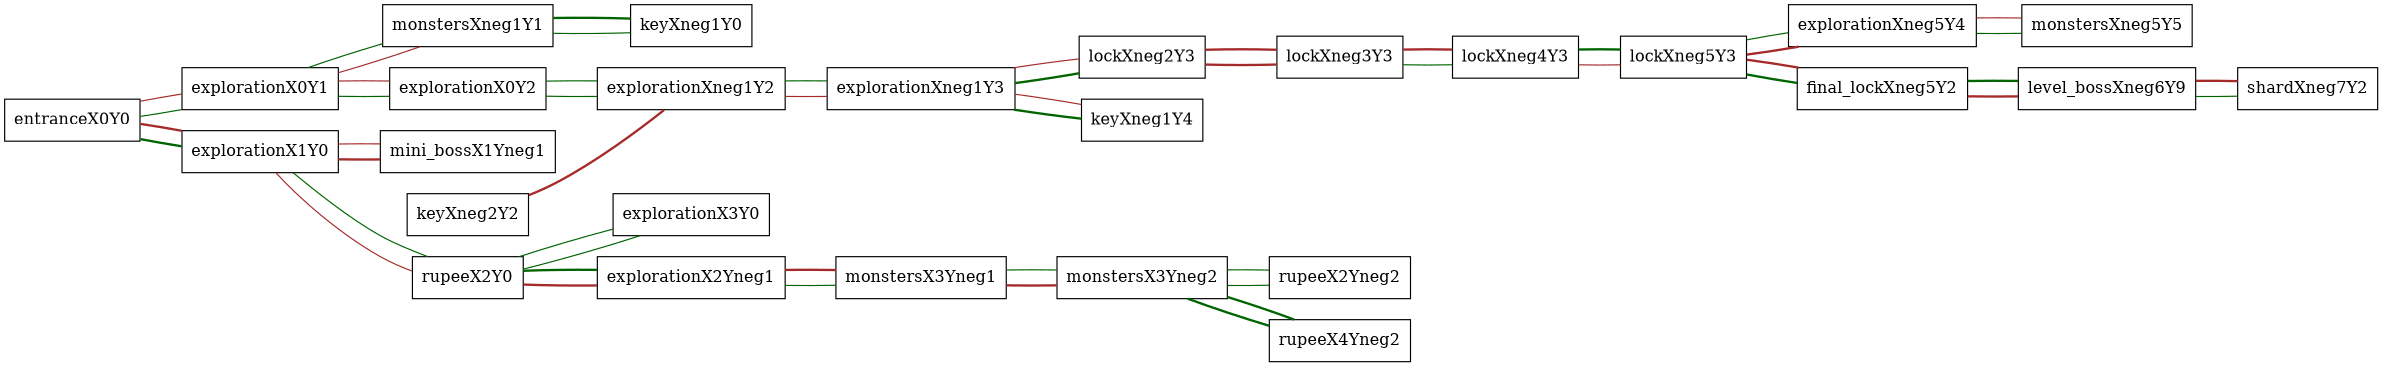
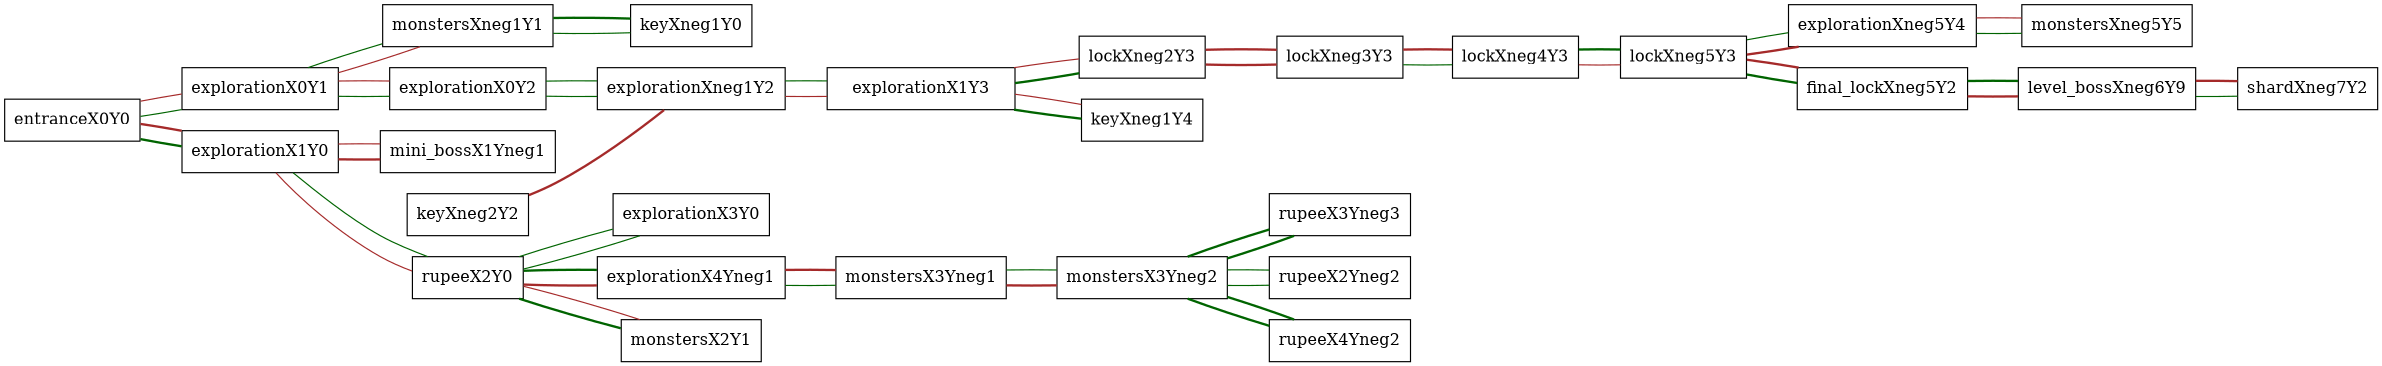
  graph {
    rankdir=LR
    node [shape=box]
    edge [color=darkgreen style=solid]
    entranceX0Y0
    explorationX0Y1
    explorationX1Y0
    monstersXneg1Y1
    explorationX0Y2
    rupeeX2Y0
    mini_bossX1Yneg1
    keyXneg1Y0
    explorationXneg1Y2
-   explorationXneg1Y3
+   explorationXneg1Y3 [label=explorationX1Y3]
    keyXneg1Y4
    lockXneg2Y3
    keyXneg2Y2
    lockXneg3Y3
+   monstersX2Y1
    explorationX3Y0
-   explorationX2Yneg1
+   explorationX2Yneg1 [label=explorationX4Yneg1]
    monstersX3Yneg1
    monstersX3Yneg2
    rupeeX2Yneg2
    rupeeX4Yneg2
+   rupeeX3Yneg3
    lockXneg4Y3
    lockXneg5Y3
    explorationXneg5Y4
    final_lockXneg5Y2
    monstersXneg5Y5
    n28 [label=level_bossXneg6Y9]
    shardXneg7Y2
    entranceX0Y0 -- explorationX0Y1
    entranceX0Y0 -- explorationX1Y0 [style=bold]
    explorationX0Y1 -- entranceX0Y0 [color=brown]
    explorationX0Y1 -- monstersXneg1Y1 [color=brown]
    explorationX0Y1 -- explorationX0Y2
    explorationX1Y0 -- entranceX0Y0 [color=brown style=bold]
    explorationX1Y0 -- rupeeX2Y0 [color=brown]
    explorationX1Y0 -- mini_bossX1Yneg1 [color=brown style=bold]
    monstersXneg1Y1 -- explorationX0Y1
    monstersXneg1Y1 -- keyXneg1Y0
    explorationX0Y2 -- explorationX0Y1 [color=brown]
    explorationX0Y2 -- explorationXneg1Y2
    rupeeX2Y0 -- explorationX1Y0
+   rupeeX2Y0 -- monstersX2Y1 [style=bold]
    rupeeX2Y0 -- explorationX3Y0
    rupeeX2Y0 -- explorationX2Yneg1 [color=brown style=bold]
    mini_bossX1Yneg1 -- explorationX1Y0 [color=brown]
    keyXneg1Y0 -- monstersXneg1Y1 [style=bold]
    explorationXneg1Y2 -- explorationX0Y2
    explorationXneg1Y2 -- explorationXneg1Y3 [color=brown]
    explorationXneg1Y3 -- explorationXneg1Y2
    explorationXneg1Y3 -- keyXneg1Y4 [style=bold]
    explorationXneg1Y3 -- lockXneg2Y3 [style=bold]
    keyXneg1Y4 -- explorationXneg1Y3 [color=brown]
    lockXneg2Y3 -- explorationXneg1Y3 [color=brown]
    lockXneg2Y3 -- lockXneg3Y3 [color=brown style=bold]
    keyXneg2Y2 -- explorationXneg1Y2 [color=brown style=bold]
    lockXneg3Y3 -- lockXneg2Y3 [color=brown style=bold]
    lockXneg3Y3 -- lockXneg4Y3
+   monstersX2Y1 -- rupeeX2Y0 [color=brown]
    explorationX3Y0 -- rupeeX2Y0
    explorationX2Yneg1 -- rupeeX2Y0 [style=bold]
    explorationX2Yneg1 -- monstersX3Yneg1
    monstersX3Yneg1 -- explorationX2Yneg1 [color=brown style=bold]
    monstersX3Yneg1 -- monstersX3Yneg2 [color=brown style=bold]
    monstersX3Yneg2 -- monstersX3Yneg1
    monstersX3Yneg2 -- rupeeX2Yneg2
    monstersX3Yneg2 -- rupeeX4Yneg2 [style=bold]
+   monstersX3Yneg2 -- rupeeX3Yneg3 [style=bold]
    rupeeX2Yneg2 -- monstersX3Yneg2
    rupeeX4Yneg2 -- monstersX3Yneg2 [style=bold]
+   rupeeX3Yneg3 -- monstersX3Yneg2 [style=bold]
    lockXneg4Y3 -- lockXneg3Y3 [color=brown style=bold]
    lockXneg4Y3 -- lockXneg5Y3 [color=brown]
    lockXneg5Y3 -- lockXneg4Y3 [style=bold]
    lockXneg5Y3 -- explorationXneg5Y4 [color=brown style=bold]
    lockXneg5Y3 -- final_lockXneg5Y2 [style=bold]
    explorationXneg5Y4 -- lockXneg5Y3
    explorationXneg5Y4 -- monstersXneg5Y5
    final_lockXneg5Y2 -- lockXneg5Y3 [color=brown style=bold]
    final_lockXneg5Y2 -- n28 [color=brown style=bold]
    monstersXneg5Y5 -- explorationXneg5Y4 [color=brown]
    n28 -- final_lockXneg5Y2 [style=bold]
    n28 -- shardXneg7Y2
    shardXneg7Y2 -- n28 [color=brown style=bold]
  }
